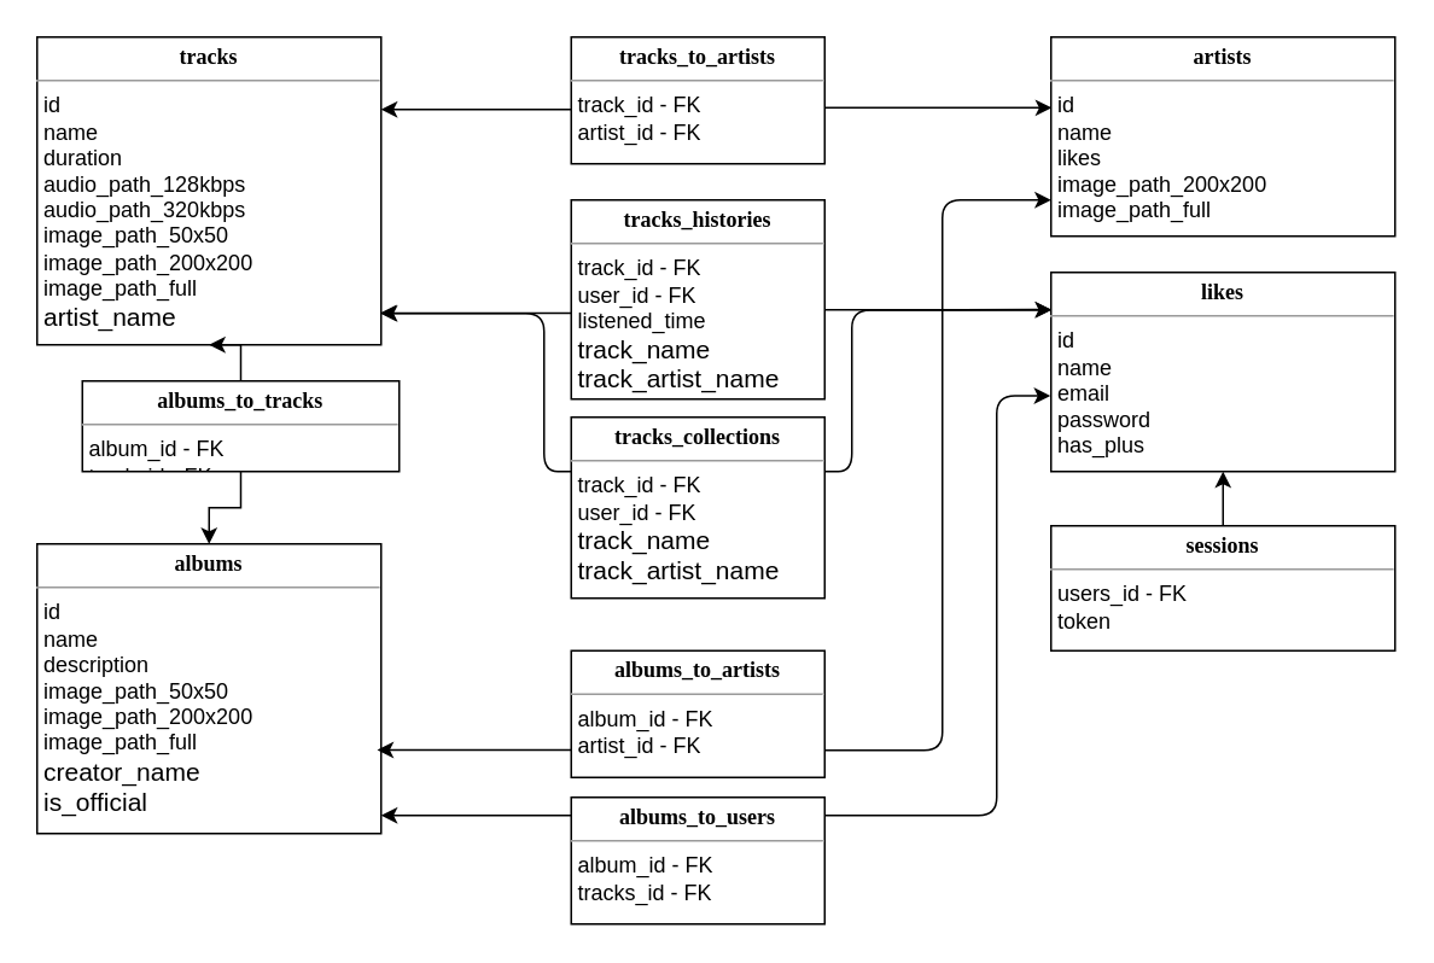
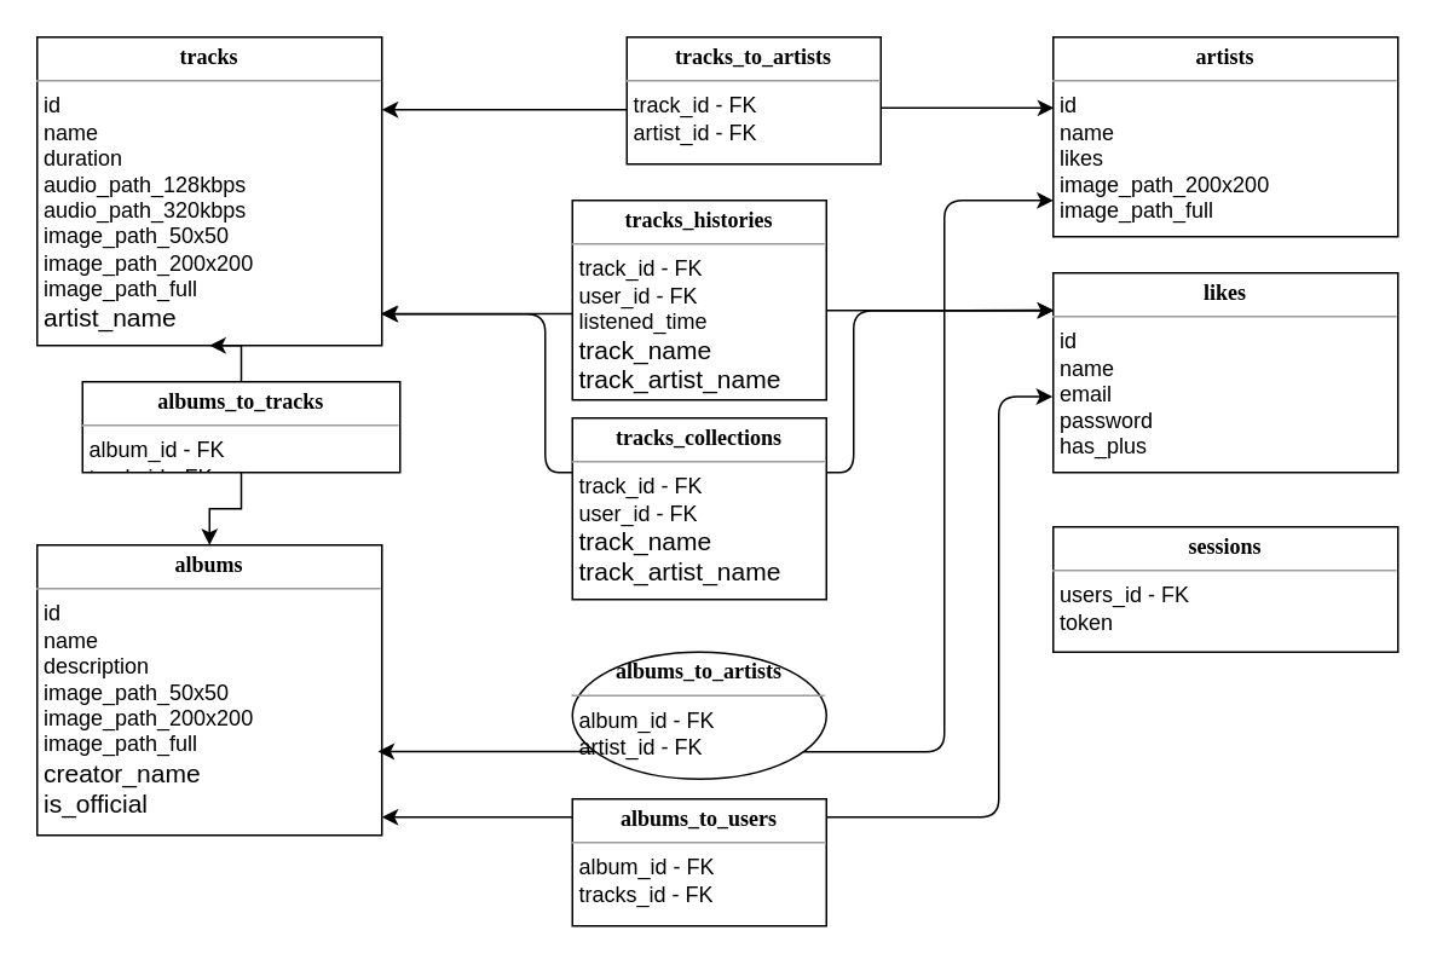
  <mxCell id="0" />
  <mxCell id="1" parent="0" />
  <mxCell id="2" value="&lt;p style=&quot;margin: 0px ; margin-top: 4px ; text-align: center&quot;&gt;&lt;b&gt;&lt;font face=&quot;Verdana&quot;&gt;tracks&lt;/font&gt;&lt;/b&gt;&lt;/p&gt;&lt;hr size=&quot;1&quot;&gt;&lt;p style=&quot;margin: 0px ; margin-left: 4px&quot;&gt;id&lt;/p&gt;&lt;p style=&quot;margin: 0px ; margin-left: 4px&quot;&gt;name&lt;/p&gt;&lt;p style=&quot;margin: 0px ; margin-left: 4px&quot;&gt;duration&lt;/p&gt;&lt;p style=&quot;margin: 0px ; margin-left: 4px&quot;&gt;audio_path_128kbps&lt;/p&gt;&lt;p style=&quot;margin: 0px ; margin-left: 4px&quot;&gt;audio_path_320kbps&lt;/p&gt;&lt;p style=&quot;margin: 0px ; margin-left: 4px&quot;&gt;image_path_50x50&lt;/p&gt;&lt;p style=&quot;margin: 0px ; margin-left: 4px&quot;&gt;image_path_200x200&lt;/p&gt;&lt;p style=&quot;margin: 0px ; margin-left: 4px&quot;&gt;image_path_full&lt;/p&gt;&lt;p style=&quot;margin: 0px ; margin-left: 4px&quot;&gt;&lt;font style=&quot;font-size: 14px&quot;&gt;artist_name&lt;/font&gt;&lt;/p&gt;" style="verticalAlign=top;align=left;overflow=fill;fontSize=12;fontFamily=Helvetica;html=1;shadow=0;comic=0;labelBackgroundColor=none;strokeWidth=1;rounded=0;" parent="1" vertex="1"><mxGeometry x="20" y="20" width="190" height="170" as="geometry" /></mxCell>
  <mxCell id="3" value="&lt;p style=&quot;margin: 0px ; margin-top: 4px ; text-align: center&quot;&gt;&lt;b&gt;&lt;font face=&quot;Verdana&quot;&gt;artists&lt;/font&gt;&lt;/b&gt;&lt;/p&gt;&lt;hr size=&quot;1&quot;&gt;&lt;p style=&quot;margin: 0px ; margin-left: 4px&quot;&gt;id&lt;/p&gt;&lt;p style=&quot;margin: 0px ; margin-left: 4px&quot;&gt;name&lt;/p&gt;&lt;p style=&quot;margin: 0px ; margin-left: 4px&quot;&gt;likes&lt;/p&gt;&lt;p style=&quot;margin: 0px ; margin-left: 4px&quot;&gt;image_path_200x200&lt;/p&gt;&lt;p style=&quot;margin: 0px ; margin-left: 4px&quot;&gt;image_path_full&lt;/p&gt;" style="verticalAlign=top;align=left;overflow=fill;fontSize=12;fontFamily=Helvetica;html=1;shadow=0;comic=0;labelBackgroundColor=none;strokeWidth=1;rounded=0;" parent="1" vertex="1"><mxGeometry x="580" y="20" width="190" height="110" as="geometry" /></mxCell>
  <mxCell id="4" value="&lt;p style=&quot;margin: 0px ; margin-top: 4px ; text-align: center&quot;&gt;&lt;b&gt;&lt;font face=&quot;Verdana&quot;&gt;likes&lt;/font&gt;&lt;/b&gt;&lt;/p&gt;&lt;hr size=&quot;1&quot;&gt;&lt;p style=&quot;margin: 0px ; margin-left: 4px&quot;&gt;id&lt;/p&gt;&lt;p style=&quot;margin: 0px ; margin-left: 4px&quot;&gt;name&lt;/p&gt;&lt;p style=&quot;margin: 0px ; margin-left: 4px&quot;&gt;email&lt;/p&gt;&lt;p style=&quot;margin: 0px ; margin-left: 4px&quot;&gt;password&lt;/p&gt;&lt;p style=&quot;margin: 0px ; margin-left: 4px&quot;&gt;has_plus&lt;/p&gt;" style="verticalAlign=top;align=left;overflow=fill;fontSize=12;fontFamily=Helvetica;html=1;shadow=0;comic=0;labelBackgroundColor=none;strokeWidth=1;rounded=0;" parent="1" vertex="1"><mxGeometry x="580" y="150" width="190" height="110" as="geometry" /></mxCell>
- <mxCell id="5" value="" style="edgeStyle=orthogonalEdgeStyle;orthogonalLoop=1;jettySize=auto;html=1;fontSize=14;" parent="1" source="6" target="4" edge="1"><mxGeometry relative="1" as="geometry" /></mxCell>
  <mxCell id="6" value="&lt;p style=&quot;margin: 0px ; margin-top: 4px ; text-align: center&quot;&gt;&lt;font face=&quot;Verdana&quot;&gt;&lt;b&gt;sessions&lt;/b&gt;&lt;/font&gt;&lt;/p&gt;&lt;hr size=&quot;1&quot;&gt;&lt;p style=&quot;margin: 0px ; margin-left: 4px&quot;&gt;users_id - FK&lt;/p&gt;&lt;p style=&quot;margin: 0px ; margin-left: 4px&quot;&gt;token&lt;/p&gt;" style="verticalAlign=top;align=left;overflow=fill;fontSize=12;fontFamily=Helvetica;html=1;shadow=0;comic=0;labelBackgroundColor=none;strokeWidth=1;rounded=0;" parent="1" vertex="1"><mxGeometry x="580" y="290" width="190" height="69" as="geometry" /></mxCell>
  <mxCell id="7" value="&lt;p style=&quot;margin: 0px ; margin-top: 4px ; text-align: center&quot;&gt;&lt;b&gt;&lt;font face=&quot;Verdana&quot;&gt;albums&lt;/font&gt;&lt;/b&gt;&lt;/p&gt;&lt;hr size=&quot;1&quot;&gt;&lt;p style=&quot;margin: 0px ; margin-left: 4px&quot;&gt;id&lt;/p&gt;&lt;p style=&quot;margin: 0px ; margin-left: 4px&quot;&gt;name&lt;/p&gt;&lt;p style=&quot;margin: 0px ; margin-left: 4px&quot;&gt;description&lt;/p&gt;&lt;p style=&quot;margin: 0px ; margin-left: 4px&quot;&gt;image_path_50x50&lt;/p&gt;&lt;p style=&quot;margin: 0px ; margin-left: 4px&quot;&gt;image_path_200x200&lt;/p&gt;&lt;p style=&quot;margin: 0px ; margin-left: 4px&quot;&gt;image_path_full&lt;/p&gt;&lt;p style=&quot;margin: 0px ; margin-left: 4px&quot;&gt;&lt;span style=&quot;font-size: 14px&quot;&gt;creator_name&lt;/span&gt;&lt;br&gt;&lt;/p&gt;&lt;p style=&quot;margin: 0px ; margin-left: 4px&quot;&gt;&lt;span style=&quot;font-size: 14px&quot;&gt;is_official&lt;/span&gt;&lt;/p&gt;" style="verticalAlign=top;align=left;overflow=fill;fontSize=12;fontFamily=Helvetica;html=1;shadow=0;comic=0;labelBackgroundColor=none;strokeWidth=1;rounded=0;" parent="1" vertex="1"><mxGeometry x="20" y="300" width="190" height="160" as="geometry" /></mxCell>
  <mxCell id="8" value="" style="edgeStyle=orthogonalEdgeStyle;orthogonalLoop=1;jettySize=auto;html=1;fontFamily=Verdana;fontSize=12;rounded=0;" parent="1" source="10" target="7" edge="1"><mxGeometry relative="1" as="geometry" /></mxCell>
  <mxCell id="9" value="" style="edgeStyle=orthogonalEdgeStyle;orthogonalLoop=1;jettySize=auto;html=1;fontFamily=Verdana;fontSize=12;rounded=0;" parent="1" source="10" target="2" edge="1"><mxGeometry relative="1" as="geometry" /></mxCell>
  <mxCell id="10" value="&lt;p style=&quot;margin: 0px ; margin-top: 4px ; text-align: center&quot;&gt;&lt;b&gt;&lt;font face=&quot;Verdana&quot;&gt;albums_to_tracks&lt;/font&gt;&lt;/b&gt;&lt;/p&gt;&lt;hr size=&quot;1&quot;&gt;&lt;p style=&quot;margin: 0px ; margin-left: 4px&quot;&gt;album_id - FK&lt;/p&gt;&lt;p style=&quot;margin: 0px ; margin-left: 4px&quot;&gt;track_id - FK&lt;/p&gt;" style="verticalAlign=top;align=left;overflow=fill;fontSize=12;fontFamily=Helvetica;html=1;shadow=0;comic=0;labelBackgroundColor=none;strokeWidth=1;rounded=0;" parent="1" vertex="1"><mxGeometry x="45" y="210" width="175" height="50" as="geometry" /></mxCell>
  <mxCell id="11" style="edgeStyle=orthogonalEdgeStyle;orthogonalLoop=1;jettySize=auto;html=1;fontFamily=Verdana;fontSize=12;rounded=1;entryX=0.001;entryY=0.187;entryDx=0;entryDy=0;entryPerimeter=0;" parent="1" source="13" target="4" edge="1"><mxGeometry relative="1" as="geometry"><mxPoint x="578" y="200" as="targetPoint" /><Array as="points"><mxPoint x="520" y="171" /></Array></mxGeometry></mxCell>
  <mxCell id="12" value="" style="edgeStyle=orthogonalEdgeStyle;orthogonalLoop=1;jettySize=auto;html=1;fontFamily=Verdana;fontSize=12;entryX=0.997;entryY=0.897;entryDx=0;entryDy=0;entryPerimeter=0;rounded=1;" parent="1" source="13" target="2" edge="1"><mxGeometry relative="1" as="geometry"><mxPoint x="230" y="170" as="targetPoint" /><Array as="points"><mxPoint x="300" y="172" /></Array></mxGeometry></mxCell>
  <mxCell id="13" value="&lt;p style=&quot;margin: 0px ; margin-top: 4px ; text-align: center&quot;&gt;&lt;b&gt;&lt;font face=&quot;Verdana&quot;&gt;tracks_histories&lt;/font&gt;&lt;/b&gt;&lt;/p&gt;&lt;hr size=&quot;1&quot;&gt;&lt;p style=&quot;margin: 0px ; margin-left: 4px&quot;&gt;track_id - FK&lt;/p&gt;&lt;p style=&quot;margin: 0px ; margin-left: 4px&quot;&gt;user_id - FK&lt;/p&gt;&lt;p style=&quot;margin: 0px ; margin-left: 4px&quot;&gt;listened_time&lt;/p&gt;&lt;p style=&quot;margin: 0px 0px 0px 4px&quot;&gt;&lt;font style=&quot;font-size: 14px&quot;&gt;track_name&lt;/font&gt;&lt;/p&gt;&lt;p style=&quot;margin: 0px 0px 0px 4px&quot;&gt;&lt;font style=&quot;font-size: 14px&quot;&gt;track_artist_name&lt;/font&gt;&lt;/p&gt;" style="verticalAlign=top;align=left;overflow=fill;fontSize=12;fontFamily=Helvetica;html=1;shadow=0;comic=0;labelBackgroundColor=none;strokeWidth=1;rounded=0;" parent="1" vertex="1"><mxGeometry x="315" y="110" width="140" height="110" as="geometry" /></mxCell>
  <mxCell id="14" style="edgeStyle=orthogonalEdgeStyle;orthogonalLoop=1;jettySize=auto;html=1;fontFamily=Verdana;fontSize=12;rounded=0;entryX=0.002;entryY=0.355;entryDx=0;entryDy=0;entryPerimeter=0;" parent="1" source="16" target="3" edge="1"><mxGeometry relative="1" as="geometry"><mxPoint x="580" y="55" as="targetPoint" /><Array as="points"><mxPoint x="490" y="59" /><mxPoint x="490" y="59" /></Array></mxGeometry></mxCell>
  <mxCell id="15" value="" style="edgeStyle=orthogonalEdgeStyle;orthogonalLoop=1;jettySize=auto;html=1;fontFamily=Verdana;fontSize=12;rounded=0;" parent="1" source="16" target="2" edge="1"><mxGeometry relative="1" as="geometry"><Array as="points"><mxPoint x="240" y="60" /><mxPoint x="240" y="60" /></Array></mxGeometry></mxCell>
- <mxCell id="16" value="&lt;p style=&quot;margin: 0px ; margin-top: 4px ; text-align: center&quot;&gt;&lt;b&gt;&lt;font face=&quot;Verdana&quot;&gt;tracks_to_artists&lt;/font&gt;&lt;/b&gt;&lt;/p&gt;&lt;hr size=&quot;1&quot;&gt;&lt;p style=&quot;margin: 0px ; margin-left: 4px&quot;&gt;track_id - FK&lt;/p&gt;&lt;p style=&quot;margin: 0px ; margin-left: 4px&quot;&gt;artist_id - FK&lt;/p&gt;" style="verticalAlign=top;align=left;overflow=fill;fontSize=12;fontFamily=Helvetica;html=1;shadow=0;comic=0;labelBackgroundColor=none;strokeWidth=1;rounded=0;" parent="1" vertex="1"><mxGeometry x="315" y="20" width="140" height="70" as="geometry" /></mxCell>
+ <mxCell id="16" value="&lt;p style=&quot;margin: 0px ; margin-top: 4px ; text-align: center&quot;&gt;&lt;b&gt;&lt;font face=&quot;Verdana&quot;&gt;tracks_to_artists&lt;/font&gt;&lt;/b&gt;&lt;/p&gt;&lt;hr size=&quot;1&quot;&gt;&lt;p style=&quot;margin: 0px ; margin-left: 4px&quot;&gt;track_id - FK&lt;/p&gt;&lt;p style=&quot;margin: 0px ; margin-left: 4px&quot;&gt;artist_id - FK&lt;/p&gt;" style="verticalAlign=top;align=left;overflow=fill;fontSize=12;fontFamily=Helvetica;html=1;shadow=0;comic=0;labelBackgroundColor=none;strokeWidth=1;rounded=0;" parent="1" vertex="1"><mxGeometry x="345" y="20" width="140" height="70" as="geometry" /></mxCell>
  <mxCell id="17" value="" style="edgeStyle=orthogonalEdgeStyle;orthogonalLoop=1;jettySize=auto;html=1;fontFamily=Verdana;fontSize=12;rounded=0;" parent="1" source="19" edge="1"><mxGeometry relative="1" as="geometry"><Array as="points"><mxPoint x="207.86" y="413.83" /></Array><mxPoint x="207.86" y="413.83" as="targetPoint" /></mxGeometry></mxCell>
  <mxCell id="18" style="edgeStyle=orthogonalEdgeStyle;orthogonalLoop=1;jettySize=auto;html=1;fontFamily=Verdana;fontSize=12;rounded=1;" parent="1" source="19" edge="1"><mxGeometry relative="1" as="geometry"><Array as="points"><mxPoint x="520" y="414" /><mxPoint x="520" y="110" /></Array><mxPoint x="580" y="110" as="targetPoint" /></mxGeometry></mxCell>
- <mxCell id="19" value="&lt;p style=&quot;margin: 0px ; margin-top: 4px ; text-align: center&quot;&gt;&lt;b&gt;&lt;font face=&quot;Verdana&quot;&gt;albums_to_artists&lt;/font&gt;&lt;/b&gt;&lt;/p&gt;&lt;hr size=&quot;1&quot;&gt;&lt;p style=&quot;margin: 0px ; margin-left: 4px&quot;&gt;album_id - FK&lt;/p&gt;&lt;p style=&quot;margin: 0px ; margin-left: 4px&quot;&gt;artist_id - FK&lt;/p&gt;" style="verticalAlign=top;align=left;overflow=fill;fontSize=12;fontFamily=Helvetica;html=1;shadow=0;comic=0;labelBackgroundColor=none;strokeWidth=1;rounded=0;" parent="1" vertex="1"><mxGeometry x="315" y="359" width="140" height="70" as="geometry" /></mxCell>
+ <mxCell id="19" value="&lt;p style=&quot;margin: 0px ; margin-top: 4px ; text-align: center&quot;&gt;&lt;b&gt;&lt;font face=&quot;Verdana&quot;&gt;albums_to_artists&lt;/font&gt;&lt;/b&gt;&lt;/p&gt;&lt;hr size=&quot;1&quot;&gt;&lt;p style=&quot;margin: 0px ; margin-left: 4px&quot;&gt;album_id - FK&lt;/p&gt;&lt;p style=&quot;margin: 0px ; margin-left: 4px&quot;&gt;artist_id - FK&lt;/p&gt;" style="ellipse;verticalAlign=top;align=left;overflow=fill;fontSize=12;fontFamily=Helvetica;html=1;shadow=0;comic=0;labelBackgroundColor=none;strokeWidth=1;" parent="1" vertex="1"><mxGeometry x="315" y="359" width="140" height="70" as="geometry" /></mxCell>
  <mxCell id="20" style="edgeStyle=orthogonalEdgeStyle;orthogonalLoop=1;jettySize=auto;html=1;fontSize=14;spacing=2;rounded=1;endArrow=classic;endFill=1;entryX=0.002;entryY=0.189;entryDx=0;entryDy=0;entryPerimeter=0;" parent="1" source="22" target="4" edge="1"><mxGeometry relative="1" as="geometry"><mxPoint x="580" y="170" as="targetPoint" /><Array as="points"><mxPoint x="470" y="260" /><mxPoint x="470" y="171" /></Array></mxGeometry></mxCell>
  <mxCell id="21" style="edgeStyle=orthogonalEdgeStyle;rounded=1;orthogonalLoop=1;jettySize=auto;html=1;entryX=1;entryY=0.898;entryDx=0;entryDy=0;entryPerimeter=0;fontSize=14;endArrow=classic;endFill=1;" parent="1" source="22" target="2" edge="1"><mxGeometry relative="1" as="geometry"><Array as="points"><mxPoint x="300" y="260" /><mxPoint x="300" y="173" /></Array></mxGeometry></mxCell>
  <mxCell id="22" value="&lt;p style=&quot;margin: 0px ; margin-top: 4px ; text-align: center&quot;&gt;&lt;b&gt;&lt;font face=&quot;Verdana&quot;&gt;tracks_collections&lt;/font&gt;&lt;/b&gt;&lt;/p&gt;&lt;hr size=&quot;1&quot;&gt;&lt;p style=&quot;margin: 0px ; margin-left: 4px&quot;&gt;track_id - FK&lt;/p&gt;&lt;p style=&quot;margin: 0px ; margin-left: 4px&quot;&gt;user_id - FK&lt;/p&gt;&lt;p style=&quot;margin: 0px ; margin-left: 4px&quot;&gt;&lt;font style=&quot;font-size: 14px&quot;&gt;track_name&lt;/font&gt;&lt;/p&gt;&lt;p style=&quot;margin: 0px ; margin-left: 4px&quot;&gt;&lt;font style=&quot;font-size: 14px&quot;&gt;track_artist_name&lt;/font&gt;&lt;/p&gt;" style="verticalAlign=top;align=left;overflow=fill;fontSize=12;fontFamily=Helvetica;html=1;shadow=0;comic=0;labelBackgroundColor=none;strokeWidth=1;rounded=0;" parent="1" vertex="1"><mxGeometry x="315" y="230" width="140" height="100" as="geometry" /></mxCell>
  <mxCell id="23" value="" style="edgeStyle=orthogonalEdgeStyle;rounded=1;orthogonalLoop=1;jettySize=auto;html=1;fontSize=14;endArrow=classic;endFill=1;" edge="1" parent="1" source="25" target="7"><mxGeometry relative="1" as="geometry"><Array as="points"><mxPoint x="290" y="450" /><mxPoint x="290" y="450" /></Array></mxGeometry></mxCell>
  <mxCell id="24" style="edgeStyle=orthogonalEdgeStyle;rounded=1;orthogonalLoop=1;jettySize=auto;html=1;entryX=-0.002;entryY=0.62;entryDx=0;entryDy=0;entryPerimeter=0;fontSize=14;endArrow=classic;endFill=1;" edge="1" parent="1" source="25" target="4"><mxGeometry relative="1" as="geometry"><Array as="points"><mxPoint x="550" y="450" /><mxPoint x="550" y="218" /></Array></mxGeometry></mxCell>
  <mxCell id="25" value="&lt;p style=&quot;margin: 0px ; margin-top: 4px ; text-align: center&quot;&gt;&lt;b&gt;&lt;font face=&quot;Verdana&quot;&gt;albums_to_users&lt;/font&gt;&lt;/b&gt;&lt;/p&gt;&lt;hr size=&quot;1&quot;&gt;&lt;p style=&quot;margin: 0px ; margin-left: 4px&quot;&gt;album_id - FK&lt;/p&gt;&lt;p style=&quot;margin: 0px ; margin-left: 4px&quot;&gt;tracks_id - FK&lt;/p&gt;" style="verticalAlign=top;align=left;overflow=fill;fontSize=12;fontFamily=Helvetica;html=1;shadow=0;comic=0;labelBackgroundColor=none;strokeWidth=1;rounded=0;" vertex="1" parent="1"><mxGeometry x="315" y="440" width="140" height="70" as="geometry" /></mxCell>
